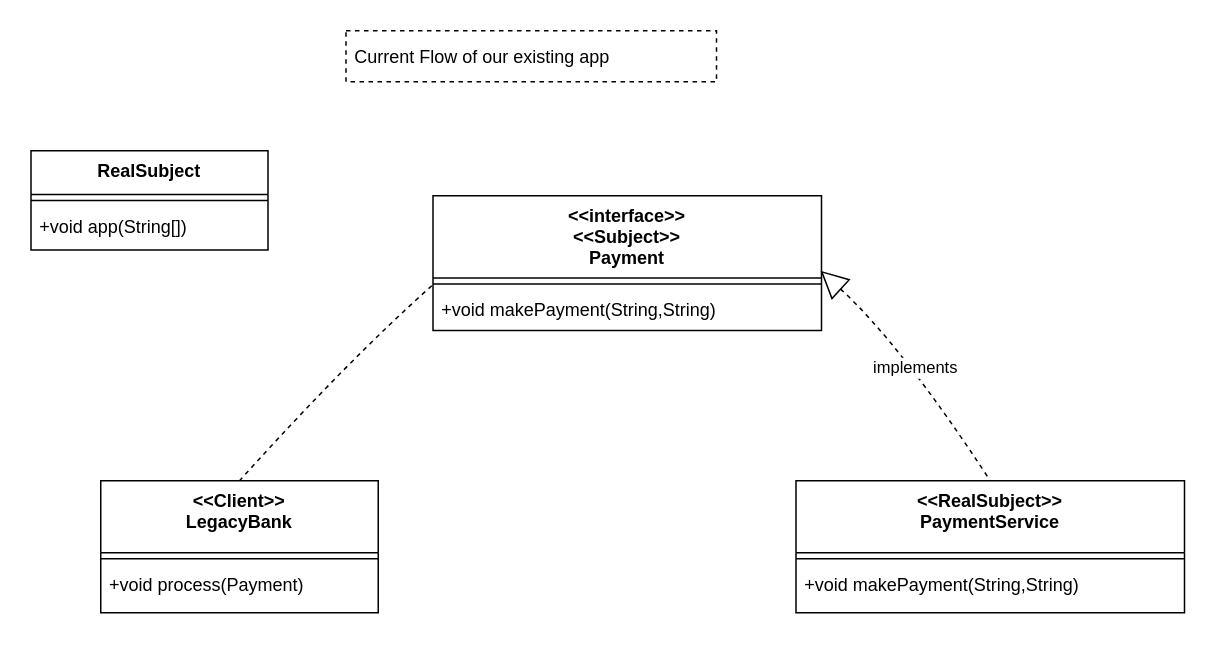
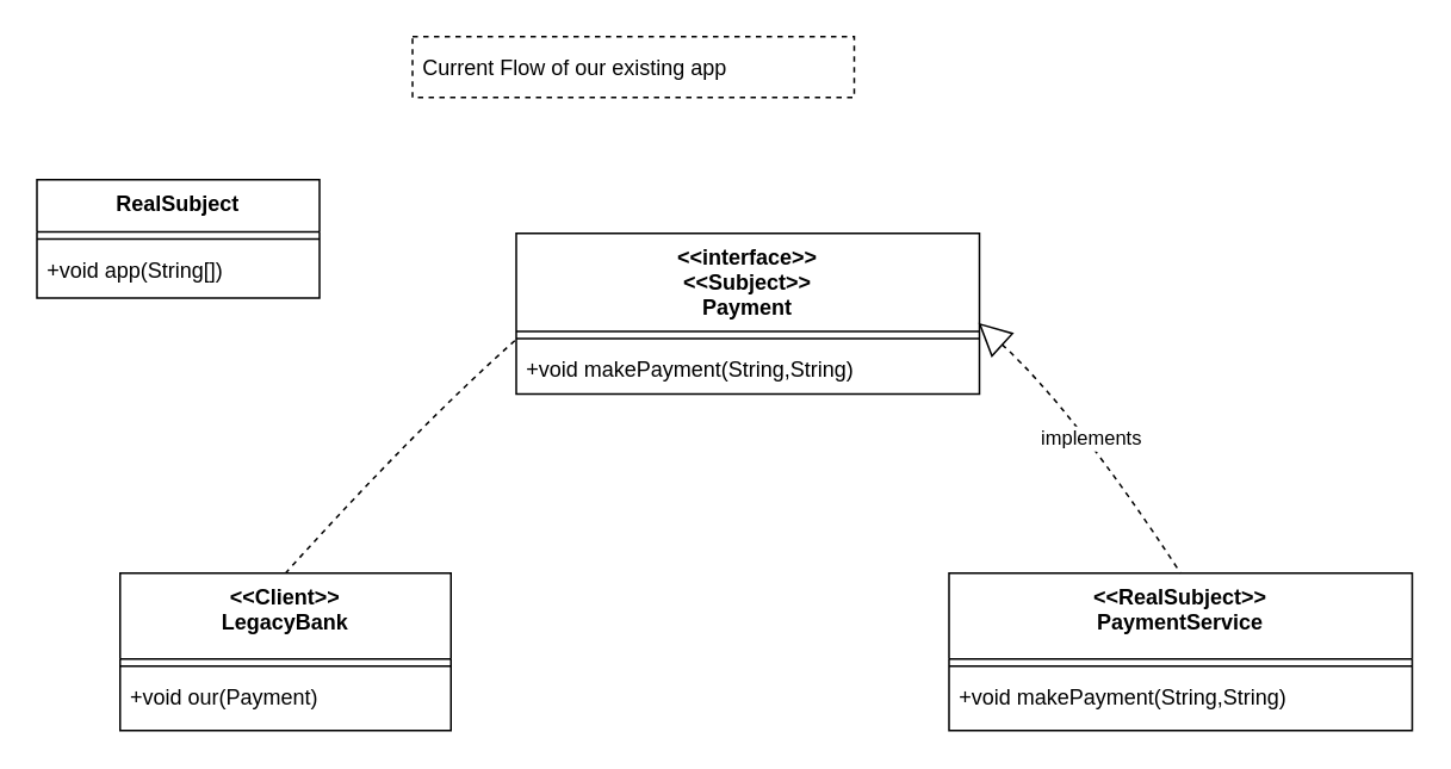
  <mxCell id="0" />
  <mxCell id="1" parent="0" />
  <mxCell id="2" value="RealSubject" style="swimlane;fontStyle=1;align=center;verticalAlign=top;childLayout=stackLayout;horizontal=1;startSize=29.2;horizontalStack=0;resizeParent=1;resizeParentMax=0;resizeLast=0;collapsible=0;marginBottom=0;" vertex="1" parent="1"><mxGeometry x="20" y="100" width="158" height="66.2" as="geometry" /></mxCell>
  <mxCell id="3" style="line;strokeWidth=1;fillColor=none;align=left;verticalAlign=middle;spacingTop=-1;spacingLeft=3;spacingRight=3;rotatable=0;labelPosition=right;points=[];portConstraint=eastwest;strokeColor=inherit;" vertex="1" parent="2"><mxGeometry y="29.2" width="158" height="8" as="geometry" /></mxCell>
  <mxCell id="4" value="+void app(String[])" style="text;strokeColor=none;fillColor=none;align=left;verticalAlign=top;spacingLeft=4;spacingRight=4;overflow=hidden;rotatable=0;points=[[0,0.5],[1,0.5]];portConstraint=eastwest;" vertex="1" parent="2"><mxGeometry y="37.2" width="158" height="29" as="geometry" /></mxCell>
  <mxCell id="5" value="&lt;&lt;Client&gt;&gt;&#10;LegacyBank" style="swimlane;fontStyle=1;align=center;verticalAlign=top;childLayout=stackLayout;horizontal=1;startSize=48;horizontalStack=0;resizeParent=1;resizeParentMax=0;resizeLast=0;collapsible=0;marginBottom=0;" vertex="1" parent="1"><mxGeometry x="66.5" y="320" width="185" height="88" as="geometry" /></mxCell>
  <mxCell id="6" style="line;strokeWidth=1;fillColor=none;align=left;verticalAlign=middle;spacingTop=-1;spacingLeft=3;spacingRight=3;rotatable=0;labelPosition=right;points=[];portConstraint=eastwest;strokeColor=inherit;" vertex="1" parent="5"><mxGeometry y="48" width="185" height="8" as="geometry" /></mxCell>
- <mxCell id="7" value="+void process(Payment)" style="text;strokeColor=none;fillColor=none;align=left;verticalAlign=top;spacingLeft=4;spacingRight=4;overflow=hidden;rotatable=0;points=[[0,0.5],[1,0.5]];portConstraint=eastwest;" vertex="1" parent="5"><mxGeometry y="56" width="185" height="32" as="geometry" /></mxCell>
+ <mxCell id="7" value="+void our(Payment)" style="text;strokeColor=none;fillColor=none;align=left;verticalAlign=top;spacingLeft=4;spacingRight=4;overflow=hidden;rotatable=0;points=[[0,0.5],[1,0.5]];portConstraint=eastwest;" vertex="1" parent="5"><mxGeometry y="56" width="185" height="32" as="geometry" /></mxCell>
  <mxCell id="8" value="&lt;&lt;interface&gt;&gt;&#10;&lt;&lt;Subject&gt;&gt;&#10;Payment" style="swimlane;fontStyle=1;align=center;verticalAlign=top;childLayout=stackLayout;horizontal=1;startSize=54.857;horizontalStack=0;resizeParent=1;resizeParentMax=0;resizeLast=0;collapsible=0;marginBottom=0;" vertex="1" parent="1"><mxGeometry x="288" y="130" width="259" height="89.857" as="geometry" /></mxCell>
  <mxCell id="9" style="line;strokeWidth=1;fillColor=none;align=left;verticalAlign=middle;spacingTop=-1;spacingLeft=3;spacingRight=3;rotatable=0;labelPosition=right;points=[];portConstraint=eastwest;strokeColor=inherit;" vertex="1" parent="8"><mxGeometry y="54.857" width="259" height="8" as="geometry" /></mxCell>
  <mxCell id="10" value="+void makePayment(String,String)" style="text;strokeColor=none;fillColor=none;align=left;verticalAlign=top;spacingLeft=4;spacingRight=4;overflow=hidden;rotatable=0;points=[[0,0.5],[1,0.5]];portConstraint=eastwest;" vertex="1" parent="8"><mxGeometry y="62.857" width="259" height="27" as="geometry" /></mxCell>
  <mxCell id="11" value="&lt;&lt;RealSubject&gt;&gt;&#10;PaymentService" style="swimlane;fontStyle=1;align=center;verticalAlign=top;childLayout=stackLayout;horizontal=1;startSize=48;horizontalStack=0;resizeParent=1;resizeParentMax=0;resizeLast=0;collapsible=0;marginBottom=0;" vertex="1" parent="1"><mxGeometry x="530" y="320" width="259" height="88" as="geometry" /></mxCell>
  <mxCell id="12" style="line;strokeWidth=1;fillColor=none;align=left;verticalAlign=middle;spacingTop=-1;spacingLeft=3;spacingRight=3;rotatable=0;labelPosition=right;points=[];portConstraint=eastwest;strokeColor=inherit;" vertex="1" parent="11"><mxGeometry y="48" width="259" height="8" as="geometry" /></mxCell>
  <mxCell id="13" value="+void makePayment(String,String)" style="text;strokeColor=none;fillColor=none;align=left;verticalAlign=top;spacingLeft=4;spacingRight=4;overflow=hidden;rotatable=0;points=[[0,0.5],[1,0.5]];portConstraint=eastwest;" vertex="1" parent="11"><mxGeometry y="56" width="259" height="32" as="geometry" /></mxCell>
  <mxCell id="14" value="Current Flow of our existing app" style="align=left;spacingLeft=4;dashed=1;" vertex="1" parent="1"><mxGeometry x="230" y="20" width="247" height="34" as="geometry" /></mxCell>
  <mxCell id="15" value="" style="curved=1;dashed=1;startArrow=none;endArrow=none;exitX=0.19;exitY=1;entryX=0.5;entryY=0;rounded=0;" edge="1" parent="1" target="5"><mxGeometry relative="1" as="geometry"><Array as="points"><mxPoint x="232" y="239.14" /></Array><mxPoint x="287.21" y="189.997" as="sourcePoint" /></mxGeometry></mxCell>
  <mxCell id="16" value="implements" style="curved=1;dashed=1;startArrow=block;startSize=16;startFill=0;endArrow=none;exitX=0.82;exitY=1;entryX=0.5;entryY=0;rounded=0;" edge="1" parent="1" target="11"><mxGeometry relative="1" as="geometry"><Array as="points"><mxPoint x="600" y="229.14" /></Array><mxPoint x="546.38" y="179.997" as="sourcePoint" /></mxGeometry></mxCell>
